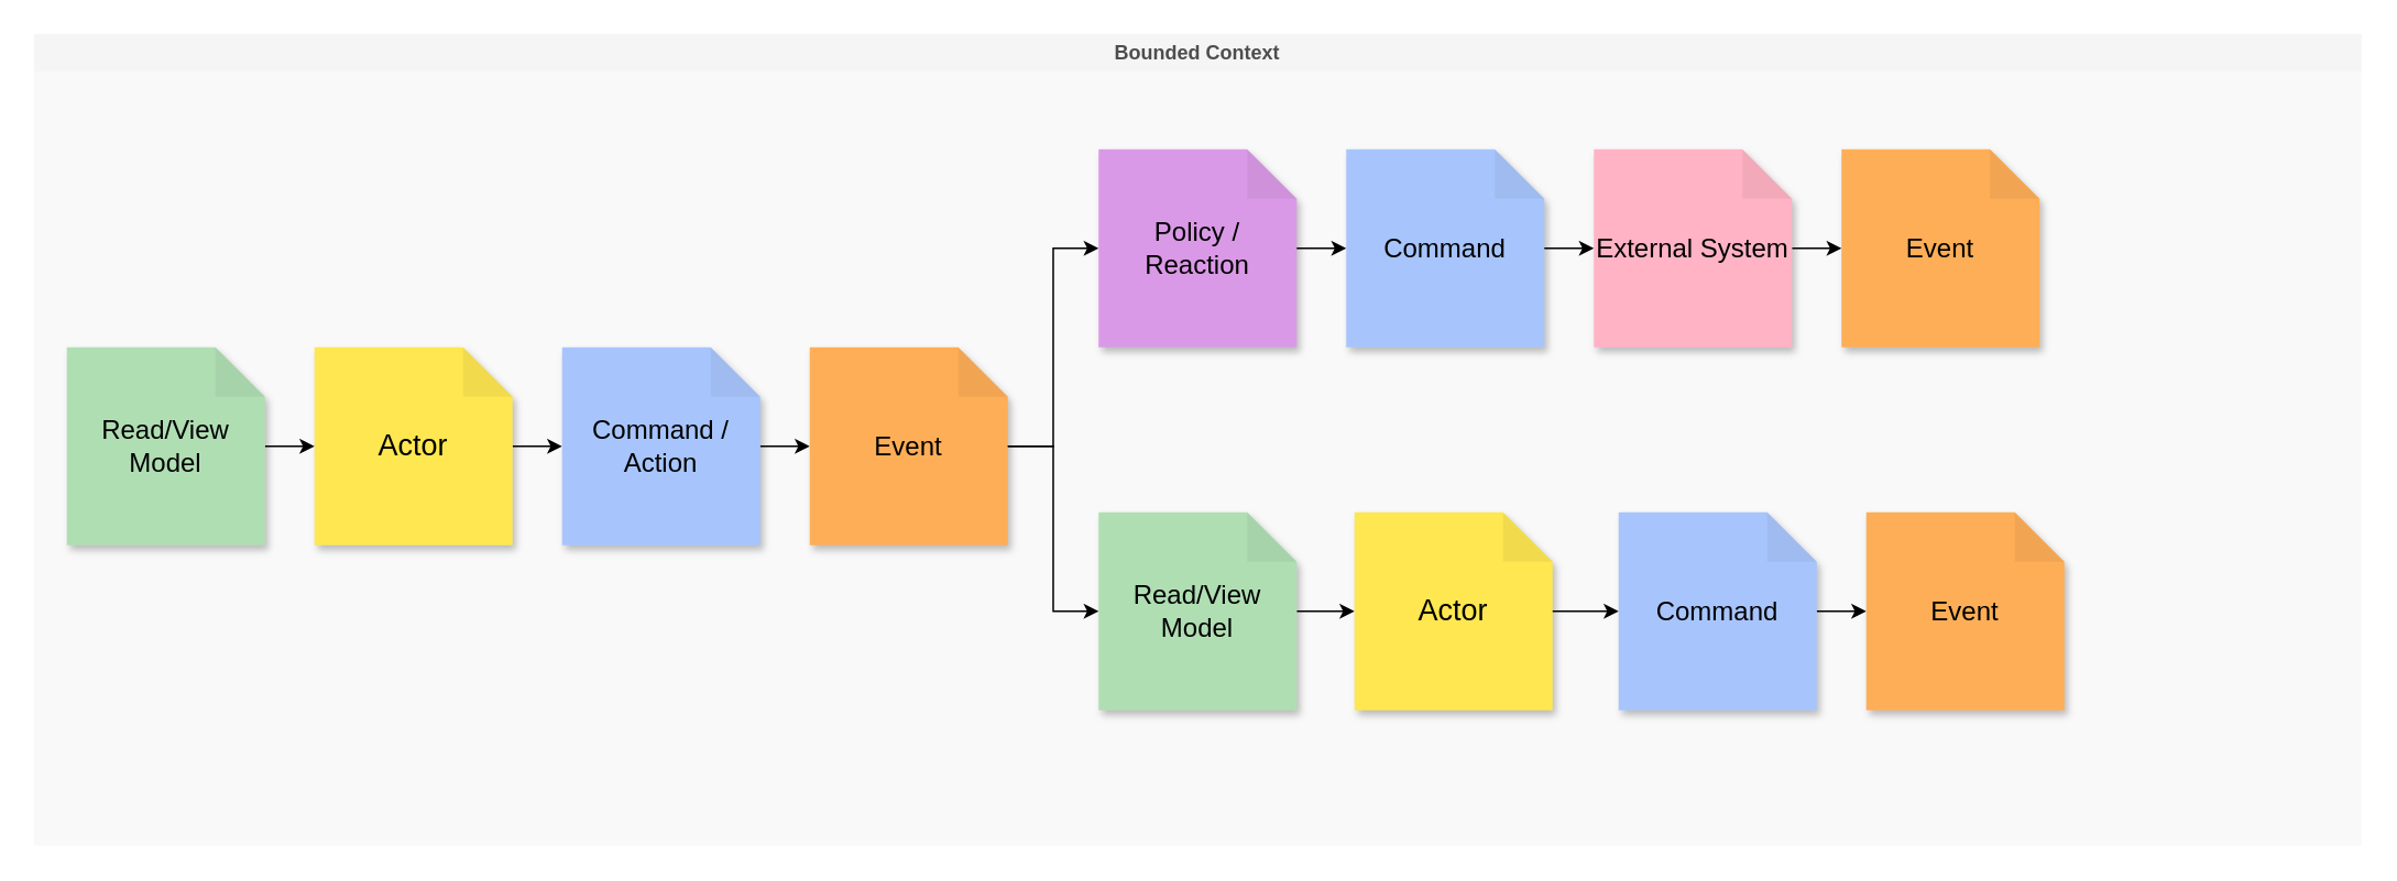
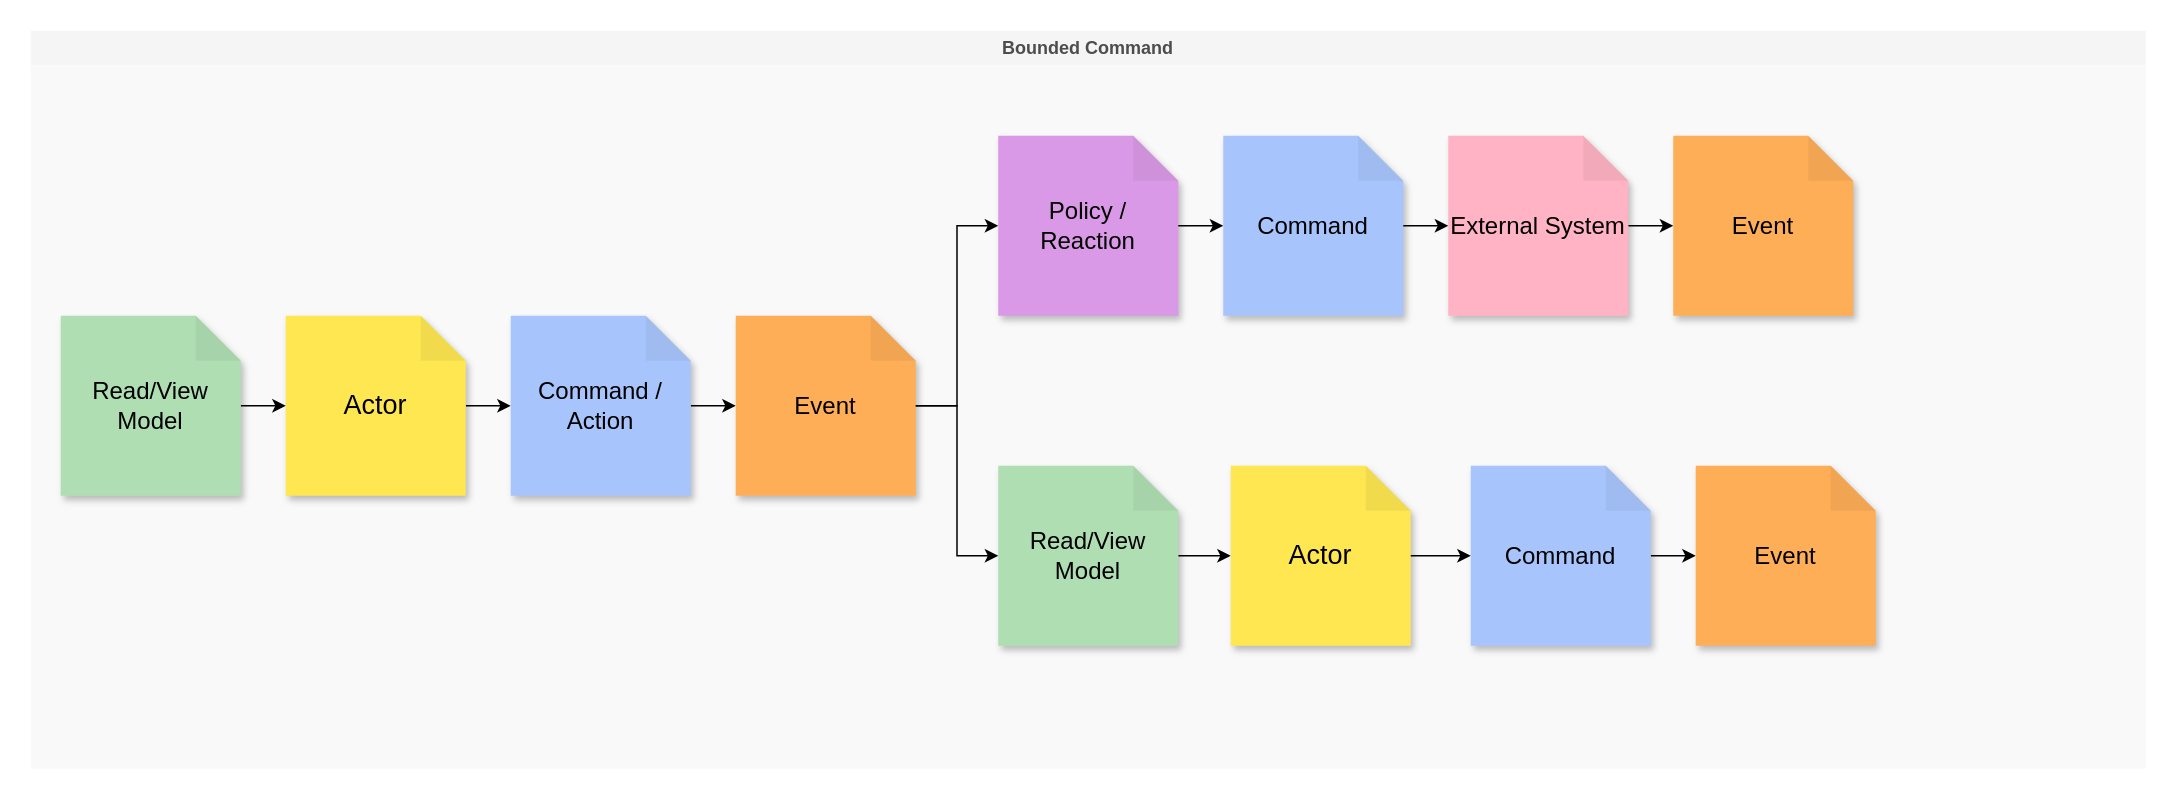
  <mxCell id="0" />
  <mxCell id="1" parent="0" />
- <mxCell id="2" value="Bounded Context" style="swimlane;whiteSpace=wrap;html=1;strokeColor=none;swimlaneLine=0;fillColor=#F5F5F5;gradientColor=none;swimlaneFillColor=#f9f9f9;fontStyle=1;fontColor=#4D4D4D;glass=0;shadow=0;" parent="1" vertex="1"><mxGeometry x="20" y="20" width="1410" height="492" as="geometry"><mxRectangle x="488" y="-400" width="130" height="26" as="alternateBounds" /></mxGeometry></mxCell>
+ <mxCell id="2" value="Bounded Command" style="swimlane;whiteSpace=wrap;html=1;strokeColor=none;swimlaneLine=0;fillColor=#F5F5F5;gradientColor=none;swimlaneFillColor=#f9f9f9;fontStyle=1;fontColor=#4D4D4D;glass=0;shadow=0;" parent="1" vertex="1"><mxGeometry x="20" y="20" width="1410" height="492" as="geometry"><mxRectangle x="488" y="-400" width="130" height="26" as="alternateBounds" /></mxGeometry></mxCell>
  <mxCell id="3" style="edgeStyle=orthogonalEdgeStyle;rounded=0;orthogonalLoop=1;jettySize=auto;html=1;" parent="2" source="4" target="8" edge="1"><mxGeometry relative="1" as="geometry" /></mxCell>
  <mxCell id="4" value="Actor" style="shape=note;whiteSpace=wrap;html=1;backgroundOutline=1;darkOpacity=0.05;fillColor=#FEE750;strokeColor=none;fontSize=18;fontStyle=0;rotation=0;shadow=1;" parent="2" vertex="1"><mxGeometry x="170" y="190" width="120" height="120" as="geometry" /></mxCell>
  <mxCell id="5" style="edgeStyle=orthogonalEdgeStyle;rounded=0;orthogonalLoop=1;jettySize=auto;html=1;" parent="2" source="6" target="4" edge="1"><mxGeometry relative="1" as="geometry" /></mxCell>
  <mxCell id="6" value="Read/View Model" style="shape=note;whiteSpace=wrap;html=1;backgroundOutline=1;darkOpacity=0.05;fillColor=#b0deb3;strokeColor=none;fontSize=16;fontStyle=0;rotation=0;shadow=1;" parent="2" vertex="1"><mxGeometry x="20" y="190" width="120" height="120" as="geometry" /></mxCell>
  <mxCell id="7" style="edgeStyle=orthogonalEdgeStyle;rounded=0;orthogonalLoop=1;jettySize=auto;html=1;" parent="2" source="8" target="9" edge="1"><mxGeometry relative="1" as="geometry" /></mxCell>
  <mxCell id="8" value="Command / Action" style="shape=note;whiteSpace=wrap;html=1;backgroundOutline=1;darkOpacity=0.05;fillColor=#a7c5fc;strokeColor=none;fontSize=16;fontStyle=0;rotation=0;shadow=1;" parent="2" vertex="1"><mxGeometry x="320" y="190" width="120" height="120" as="geometry" /></mxCell>
  <mxCell id="9" value="Event" style="shape=note;whiteSpace=wrap;html=1;backgroundOutline=1;darkOpacity=0.05;fillColor=#feae57;strokeColor=none;fontSize=16;fontStyle=0;rotation=0;shadow=1;" parent="2" vertex="1"><mxGeometry x="470" y="190" width="120" height="120" as="geometry" /></mxCell>
  <mxCell id="10" value="Policy / Reaction" style="shape=note;whiteSpace=wrap;html=1;backgroundOutline=1;darkOpacity=0.05;fillColor=#da99e6;strokeColor=none;fontSize=16;fontStyle=0;rotation=0;shadow=1;" parent="2" vertex="1"><mxGeometry x="645" y="70" width="120" height="120" as="geometry" /></mxCell>
  <mxCell id="11" value="Command" style="shape=note;whiteSpace=wrap;html=1;backgroundOutline=1;darkOpacity=0.05;fillColor=#a7c5fc;strokeColor=none;fontSize=16;fontStyle=0;rotation=0;shadow=1;" parent="2" vertex="1"><mxGeometry x="795" y="70" width="120" height="120" as="geometry" /></mxCell>
  <mxCell id="12" style="edgeStyle=orthogonalEdgeStyle;rounded=0;orthogonalLoop=1;jettySize=auto;html=1;" parent="2" source="13" target="14" edge="1"><mxGeometry relative="1" as="geometry" /></mxCell>
  <mxCell id="13" value="External System" style="shape=note;whiteSpace=wrap;html=1;backgroundOutline=1;darkOpacity=0.05;fillColor=#FFB3C5;strokeColor=none;fontSize=16;fontStyle=0;rotation=0;shadow=1;" parent="2" vertex="1"><mxGeometry x="945" y="70" width="120" height="120" as="geometry" /></mxCell>
  <mxCell id="14" value="Event" style="shape=note;whiteSpace=wrap;html=1;backgroundOutline=1;darkOpacity=0.05;fillColor=#feae57;strokeColor=none;fontSize=16;fontStyle=0;rotation=0;shadow=1;" parent="2" vertex="1"><mxGeometry x="1095" y="70" width="120" height="120" as="geometry" /></mxCell>
  <mxCell id="15" style="edgeStyle=orthogonalEdgeStyle;rounded=0;orthogonalLoop=1;jettySize=auto;html=1;" parent="2" source="16" target="17" edge="1"><mxGeometry relative="1" as="geometry" /></mxCell>
  <mxCell id="16" value="Read/View Model" style="shape=note;whiteSpace=wrap;html=1;backgroundOutline=1;darkOpacity=0.05;fillColor=#b0deb3;strokeColor=none;fontSize=16;fontStyle=0;rotation=0;shadow=1;" parent="2" vertex="1"><mxGeometry x="645" y="290" width="120" height="120" as="geometry" /></mxCell>
  <mxCell id="17" value="Actor" style="shape=note;whiteSpace=wrap;html=1;backgroundOutline=1;darkOpacity=0.05;fillColor=#FEE750;strokeColor=none;fontSize=18;fontStyle=0;rotation=0;shadow=1;" parent="2" vertex="1"><mxGeometry x="800" y="290" width="120" height="120" as="geometry" /></mxCell>
  <mxCell id="18" style="edgeStyle=orthogonalEdgeStyle;rounded=0;orthogonalLoop=1;jettySize=auto;html=1;" parent="2" source="19" target="20" edge="1"><mxGeometry relative="1" as="geometry" /></mxCell>
  <mxCell id="19" value="Command" style="shape=note;whiteSpace=wrap;html=1;backgroundOutline=1;darkOpacity=0.05;fillColor=#a7c5fc;strokeColor=none;fontSize=16;fontStyle=0;rotation=0;shadow=1;" parent="2" vertex="1"><mxGeometry x="960" y="290" width="120" height="120" as="geometry" /></mxCell>
  <mxCell id="20" value="Event" style="shape=note;whiteSpace=wrap;html=1;backgroundOutline=1;darkOpacity=0.05;fillColor=#feae57;strokeColor=none;fontSize=16;fontStyle=0;rotation=0;shadow=1;" parent="2" vertex="1"><mxGeometry x="1110" y="290" width="120" height="120" as="geometry" /></mxCell>
  <mxCell id="21" style="edgeStyle=orthogonalEdgeStyle;rounded=0;orthogonalLoop=1;jettySize=auto;html=1;entryX=0;entryY=0.5;entryDx=0;entryDy=0;entryPerimeter=0;" parent="2" source="9" target="16" edge="1"><mxGeometry relative="1" as="geometry" /></mxCell>
  <mxCell id="22" style="edgeStyle=orthogonalEdgeStyle;rounded=0;orthogonalLoop=1;jettySize=auto;html=1;entryX=0;entryY=0.5;entryDx=0;entryDy=0;entryPerimeter=0;" parent="2" source="9" target="10" edge="1"><mxGeometry relative="1" as="geometry" /></mxCell>
  <mxCell id="23" style="edgeStyle=orthogonalEdgeStyle;rounded=0;orthogonalLoop=1;jettySize=auto;html=1;entryX=0;entryY=0.5;entryDx=0;entryDy=0;entryPerimeter=0;" parent="2" source="10" target="11" edge="1"><mxGeometry relative="1" as="geometry" /></mxCell>
  <mxCell id="24" style="edgeStyle=orthogonalEdgeStyle;rounded=0;orthogonalLoop=1;jettySize=auto;html=1;entryX=0;entryY=0.5;entryDx=0;entryDy=0;entryPerimeter=0;" parent="2" source="11" target="13" edge="1"><mxGeometry relative="1" as="geometry" /></mxCell>
  <mxCell id="25" style="edgeStyle=orthogonalEdgeStyle;rounded=0;orthogonalLoop=1;jettySize=auto;html=1;entryX=0;entryY=0.5;entryDx=0;entryDy=0;entryPerimeter=0;" parent="2" source="17" target="19" edge="1"><mxGeometry relative="1" as="geometry" /></mxCell>
